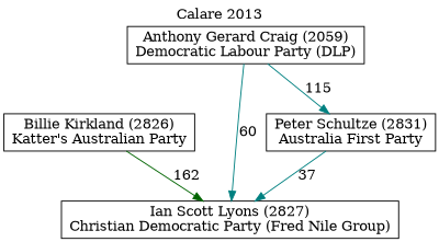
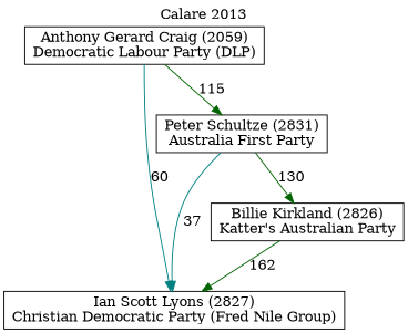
  digraph {
    label="Calare 2013"
    labelloc=t
    mclimit=10
    node [shape=box]
    edge [color=darkgreen]
    n1 [label="Ian Scott Lyons (2827)\nChristian Democratic Party (Fred Nile Group)"]
    n2 [label="Billie Kirkland (2826)\nKatter's Australian Party"]
    n3 [label="Peter Schultze (2831)\nAustralia First Party"]
    n4 [label="Anthony Gerard Craig (2059)\nDemocratic Labour Party (DLP)"]
    n2 -> n1 [label=162]
    n3 -> n1 [color=teal label=37]
+   n3 -> n2 [label=130]
    n4 -> n1 [color=teal label=60]
-   n4 -> n3 [color=teal label=115]
+   n4 -> n3 [label=115]
  }
